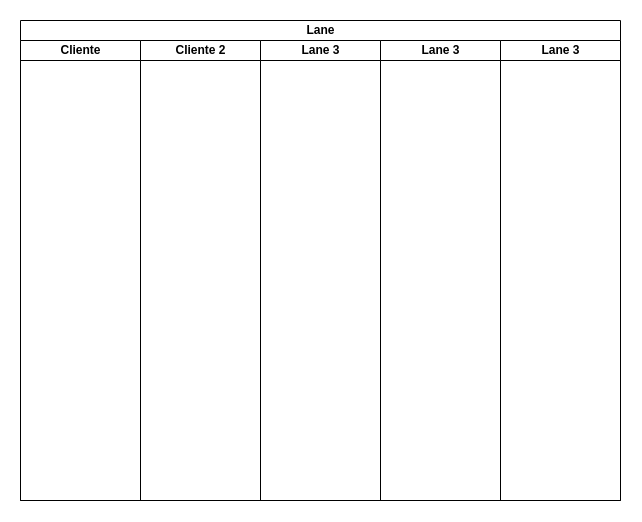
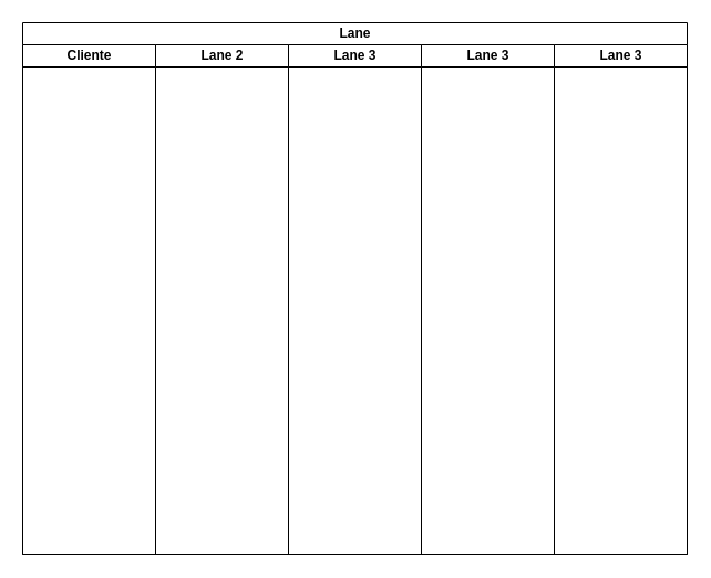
  <mxCell id="0" />
  <mxCell id="1" parent="0" />
  <mxCell id="2" value="Lane" style="swimlane;childLayout=stackLayout;resizeParent=1;resizeParentMax=0;startSize=20;html=1;" vertex="1" parent="1"><mxGeometry x="20" y="20" width="600" height="480" as="geometry" /></mxCell>
  <mxCell id="3" value="Cliente" style="swimlane;startSize=20;html=1;" vertex="1" parent="2"><mxGeometry y="20" width="120" height="460" as="geometry" /></mxCell>
- <mxCell id="4" value="Cliente 2" style="swimlane;startSize=20;html=1;" vertex="1" parent="2"><mxGeometry x="120" y="20" width="120" height="460" as="geometry" /></mxCell>
+ <mxCell id="4" value="Lane 2" style="swimlane;startSize=20;html=1;" vertex="1" parent="2"><mxGeometry x="120" y="20" width="120" height="460" as="geometry" /></mxCell>
  <mxCell id="5" value="Lane 3" style="swimlane;startSize=20;html=1;" vertex="1" parent="2"><mxGeometry x="240" y="20" width="120" height="460" as="geometry" /></mxCell>
  <mxCell id="6" value="Lane 3" style="swimlane;startSize=20;html=1;" vertex="1" parent="2"><mxGeometry x="360" y="20" width="120" height="460" as="geometry" /></mxCell>
  <mxCell id="7" value="Lane 3" style="swimlane;startSize=20;html=1;" vertex="1" parent="2"><mxGeometry x="480" y="20" width="120" height="460" as="geometry" /></mxCell>
